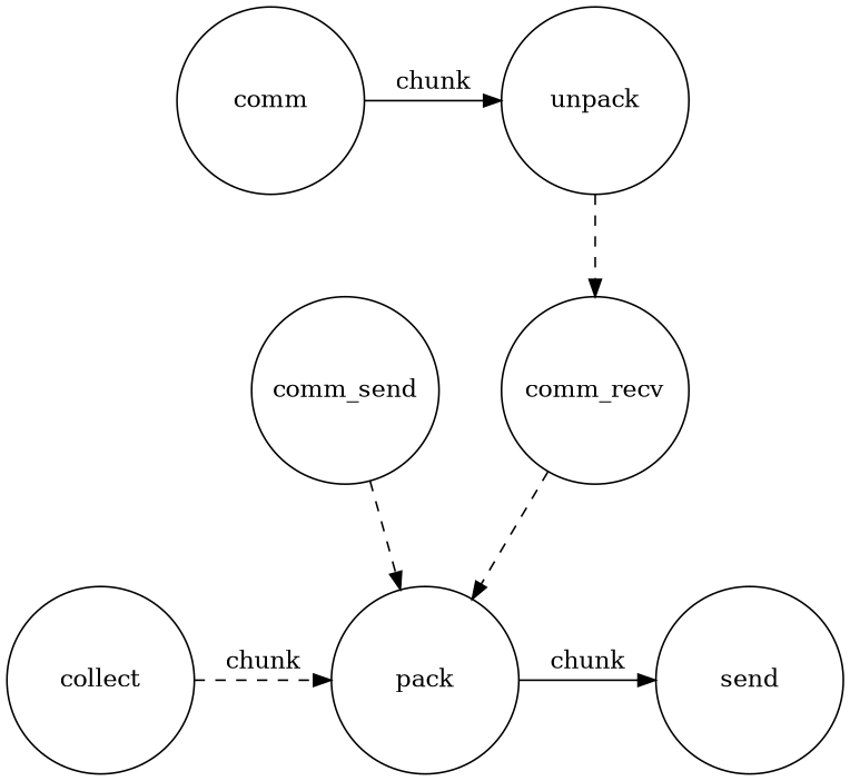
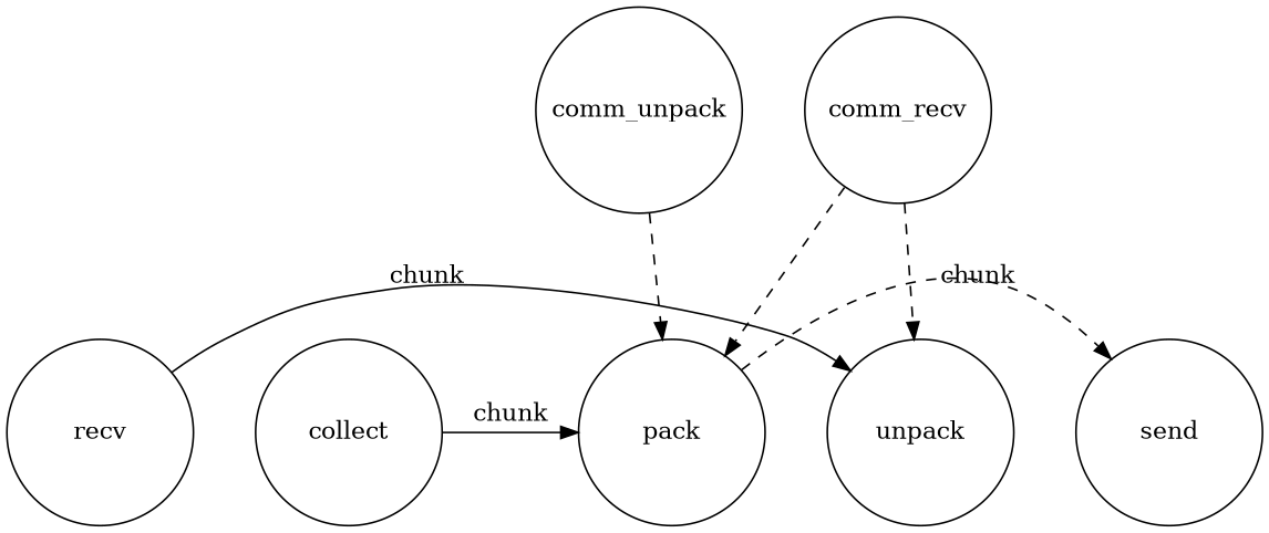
  digraph {
    nodesep=0.5
    rankdir=TB
    ranksep=0.8
    style=ortho
    node [shape=circle]
-   comm_send [width=1.5]
+   comm_send [width=1.5 label=comm_unpack]
    collect [width=1.5]
    pack [width=1.5]
    send [width=1.5]
    comm_recv [width=1.5]
-   recv [width=1.5 label=comm]
+   recv [width=1.5]
    unpack [width=1.5]
    subgraph sub_1 {
      rank=same
      comm_send
    }
    subgraph sub_2 {
      rank=same
      collect
      pack
      send
    }
    subgraph sub_3 {
      rank=same
      comm_recv
    }
    subgraph sub_4 {
      rank=same
      recv
      unpack
    }
    comm_send -> pack [style=dashed]
-   collect -> pack [label=chunk style=dashed]
-   pack -> send [label=chunk]
+   collect -> pack [label=chunk]
+   pack -> send [label=chunk style=dashed]
    comm_recv -> pack [style=dashed]
-   unpack -> comm_recv [style=dashed]
+   comm_recv -> unpack [style=dashed]
    recv -> unpack [label=chunk]
  }
